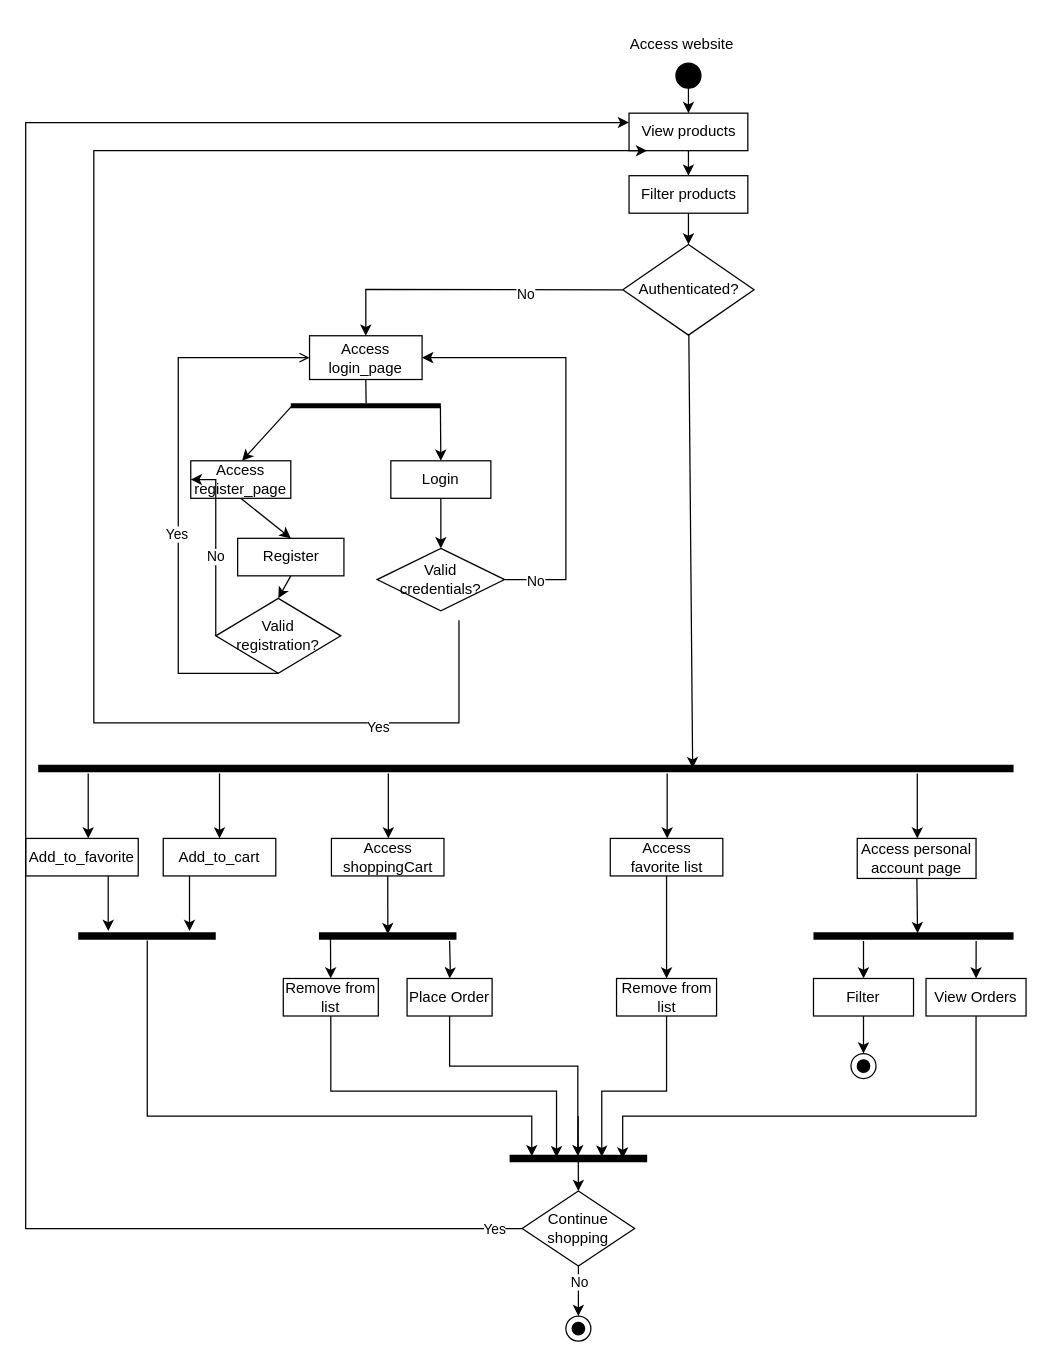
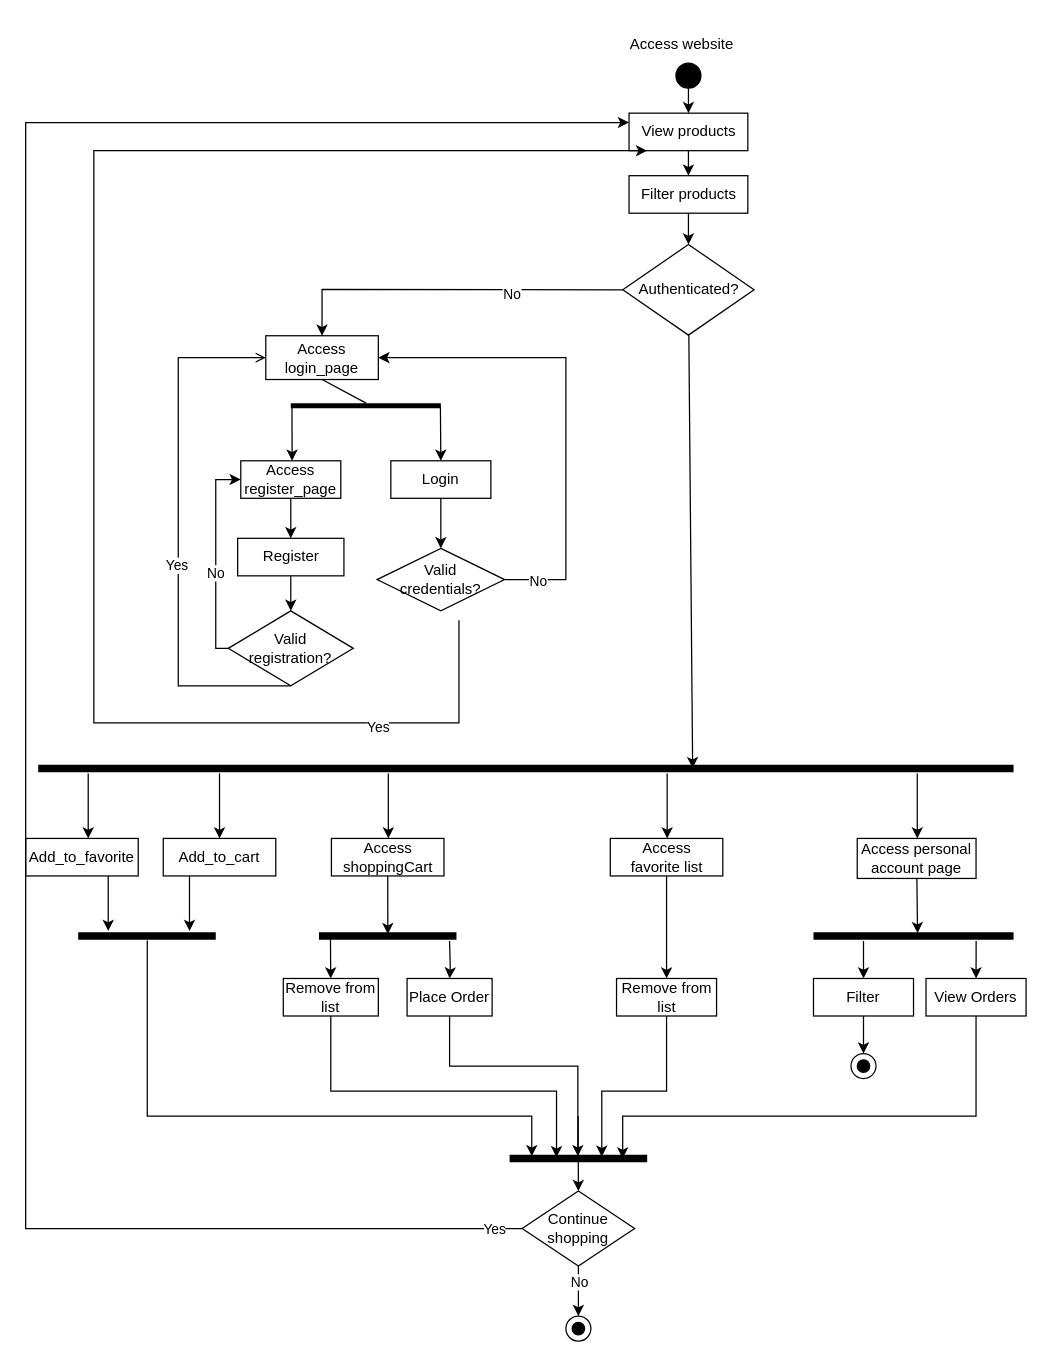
  <mxCell id="0" />
  <mxCell id="1" parent="0" />
  <mxCell id="2" value="" style="ellipse;whiteSpace=wrap;html=1;fillColor=#000000;" parent="1" vertex="1"><mxGeometry x="540" y="50" width="20" height="20" as="geometry" /></mxCell>
  <mxCell id="3" value="Access website" style="text;html=1;strokeColor=none;fillColor=none;align=center;verticalAlign=middle;whiteSpace=wrap;rounded=0;" parent="1" vertex="1"><mxGeometry x="490" width="110" height="30" as="geometry" y="20" /></mxCell>
  <mxCell id="4" value="" style="endArrow=classic;html=1;rounded=0;exitX=0.5;exitY=1;exitDx=0;exitDy=0;entryX=0.5;entryY=0;entryDx=0;entryDy=0;" parent="1" target="6" edge="1" source="2"><mxGeometry width="50" height="50" relative="1" as="geometry"><mxPoint x="550" y="70" as="sourcePoint" /><mxPoint x="550" y="100" as="targetPoint" /></mxGeometry></mxCell>
  <mxCell id="5" value="" style="edgeStyle=none;rounded=0;orthogonalLoop=1;jettySize=auto;html=1;" edge="1" parent="1" source="6" target="64"><mxGeometry relative="1" as="geometry" /></mxCell>
  <mxCell id="6" value="View products" style="rounded=0;whiteSpace=wrap;html=1;fillColor=#FFFFFF;" parent="1" vertex="1"><mxGeometry x="502.5" y="90" width="95" height="30" as="geometry" /></mxCell>
  <mxCell id="7" value="" style="line;strokeWidth=6;fillColor=none;align=left;verticalAlign=middle;spacingTop=-1;spacingLeft=3;spacingRight=3;rotatable=0;labelPosition=right;points=[];portConstraint=eastwest;strokeColor=#000000;" parent="1" vertex="1"><mxGeometry x="30" y="610" width="780" height="8" as="geometry" /></mxCell>
  <mxCell id="8" value="" style="edgeStyle=elbowEdgeStyle;rounded=0;orthogonalLoop=1;jettySize=auto;html=1;" edge="1" parent="1" source="7" target="10"><mxGeometry relative="1" as="geometry" /></mxCell>
  <mxCell id="9" value="" style="edgeStyle=orthogonalEdgeStyle;rounded=0;orthogonalLoop=1;jettySize=auto;html=1;" edge="1" parent="1" source="10" target="55"><mxGeometry relative="1" as="geometry" /></mxCell>
  <mxCell id="10" value="Access&lt;br&gt;favorite list" style="rounded=0;whiteSpace=wrap;html=1;fillColor=#FFFFFF;" parent="1" vertex="1"><mxGeometry x="487.5" y="670" width="90" height="30" as="geometry" /></mxCell>
  <mxCell id="11" style="edgeStyle=none;rounded=0;orthogonalLoop=1;jettySize=auto;html=1;entryX=0.501;entryY=0.321;entryDx=0;entryDy=0;entryPerimeter=0;" edge="1" parent="1" source="13" target="51"><mxGeometry relative="1" as="geometry" /></mxCell>
  <mxCell id="12" value="" style="edgeStyle=elbowEdgeStyle;rounded=0;orthogonalLoop=1;jettySize=auto;html=1;" edge="1" parent="1" source="7" target="13"><mxGeometry relative="1" as="geometry" /></mxCell>
  <mxCell id="13" value="Access&lt;br&gt;shoppingCart" style="rounded=0;whiteSpace=wrap;html=1;fillColor=#FFFFFF;" parent="1" vertex="1"><mxGeometry x="264.5" y="670" width="90" height="30" as="geometry" /></mxCell>
  <mxCell id="14" value="" style="edgeStyle=elbowEdgeStyle;rounded=0;orthogonalLoop=1;jettySize=auto;html=1;" edge="1" parent="1" source="7" target="16"><mxGeometry relative="1" as="geometry" /></mxCell>
  <mxCell id="15" value="" style="edgeStyle=elbowEdgeStyle;rounded=0;orthogonalLoop=1;jettySize=auto;html=1;" edge="1" parent="1" source="16" target="68"><mxGeometry relative="1" as="geometry" /></mxCell>
  <mxCell id="16" value="Add_to_favorite" style="rounded=0;whiteSpace=wrap;html=1;fillColor=#FFFFFF;" parent="1" vertex="1"><mxGeometry x="20" y="670" width="90" height="30" as="geometry" /></mxCell>
  <mxCell id="17" value="" style="edgeStyle=elbowEdgeStyle;rounded=0;orthogonalLoop=1;jettySize=auto;html=1;" edge="1" parent="1" source="7" target="19"><mxGeometry relative="1" as="geometry" /></mxCell>
  <mxCell id="18" value="" style="edgeStyle=elbowEdgeStyle;rounded=0;orthogonalLoop=1;jettySize=auto;html=1;" edge="1" parent="1" source="19" target="68"><mxGeometry relative="1" as="geometry" /></mxCell>
  <mxCell id="19" value="Add_to_cart" style="rounded=0;whiteSpace=wrap;html=1;fillColor=#FFFFFF;" parent="1" vertex="1"><mxGeometry x="130" y="670" width="90" height="30" as="geometry" /></mxCell>
  <mxCell id="20" style="edgeStyle=none;rounded=0;orthogonalLoop=1;jettySize=auto;html=1;entryX=0.52;entryY=0.226;entryDx=0;entryDy=0;entryPerimeter=0;" edge="1" parent="1" source="22" target="56"><mxGeometry relative="1" as="geometry" /></mxCell>
  <mxCell id="21" value="" style="edgeStyle=elbowEdgeStyle;rounded=0;orthogonalLoop=1;jettySize=auto;html=1;" edge="1" parent="1" source="7" target="22"><mxGeometry relative="1" as="geometry" /></mxCell>
  <mxCell id="22" value="Access personal account page" style="rounded=0;whiteSpace=wrap;html=1;fillColor=#FFFFFF;" parent="1" vertex="1"><mxGeometry x="685" y="670" width="95" height="32" as="geometry" /></mxCell>
- <mxCell id="23" value="Access&lt;br&gt;login_page" style="rounded=0;whiteSpace=wrap;html=1;fillColor=#FFFFFF;" parent="1" vertex="1"><mxGeometry x="247" y="268" width="90" height="35" as="geometry" /></mxCell>
+ <mxCell id="23" value="Access&lt;br&gt;login_page" style="rounded=0;whiteSpace=wrap;html=1;fillColor=#FFFFFF;" parent="1" vertex="1"><mxGeometry x="212" y="268" width="90" height="35" as="geometry" /></mxCell>
  <mxCell id="24" value="" style="endArrow=none;html=1;rounded=0;elbow=vertical;entryX=0.5;entryY=1;entryDx=0;entryDy=0;exitX=0.502;exitY=0.24;exitDx=0;exitDy=0;exitPerimeter=0;" parent="1" source="25" target="23" edge="1"><mxGeometry width="50" height="50" relative="1" as="geometry"><mxPoint x="292" y="338" as="sourcePoint" /><mxPoint x="302" y="348" as="targetPoint" /></mxGeometry></mxCell>
  <mxCell id="25" value="" style="line;strokeWidth=4;fillColor=none;align=left;verticalAlign=middle;spacingTop=-1;spacingLeft=3;spacingRight=3;rotatable=0;labelPosition=right;points=[];portConstraint=eastwest;strokeColor=#000000;" parent="1" vertex="1"><mxGeometry x="232" y="320" width="120" height="8" as="geometry" /></mxCell>
  <mxCell id="26" value="" style="endArrow=classic;html=1;rounded=0;elbow=vertical;exitX=0.997;exitY=0.53;exitDx=0;exitDy=0;exitPerimeter=0;entryX=0.5;entryY=0;entryDx=0;entryDy=0;" parent="1" source="25" target="28" edge="1"><mxGeometry width="50" height="50" relative="1" as="geometry"><mxPoint x="246" y="362" as="sourcePoint" /><mxPoint x="252" y="368" as="targetPoint" /></mxGeometry></mxCell>
  <mxCell id="27" value="" style="endArrow=classic;html=1;rounded=0;elbow=vertical;exitX=0.008;exitY=0.506;exitDx=0;exitDy=0;exitPerimeter=0;entryX=0.513;entryY=0.001;entryDx=0;entryDy=0;entryPerimeter=0;" parent="1" source="25" target="29" edge="1"><mxGeometry width="50" height="50" relative="1" as="geometry"><mxPoint x="342" y="368" as="sourcePoint" /><mxPoint x="332" y="368" as="targetPoint" /></mxGeometry></mxCell>
  <mxCell id="28" value="Login" style="rounded=0;whiteSpace=wrap;html=1;strokeColor=#000000;fillColor=#FFFFFF;" parent="1" vertex="1"><mxGeometry x="312" y="368" width="80" height="30" as="geometry" /></mxCell>
- <mxCell id="29" value="Access&lt;br&gt;register_page" style="rounded=0;whiteSpace=wrap;html=1;strokeColor=#000000;fillColor=#FFFFFF;" parent="1" vertex="1"><mxGeometry x="152" y="368" width="80" height="30" as="geometry" /></mxCell>
+ <mxCell id="29" value="Access&lt;br&gt;register_page" style="rounded=0;whiteSpace=wrap;html=1;strokeColor=#000000;fillColor=#FFFFFF;" parent="1" vertex="1"><mxGeometry x="192" y="368" width="80" height="30" as="geometry" /></mxCell>
  <mxCell id="30" value="" style="edgeStyle=orthogonalEdgeStyle;rounded=0;orthogonalLoop=1;jettySize=auto;html=1;exitX=0.5;exitY=1;exitDx=0;exitDy=0;entryX=0;entryY=0.75;entryDx=0;entryDy=0;" edge="1" parent="1"><mxGeometry relative="1" as="geometry"><mxPoint x="366.5" y="495.5" as="sourcePoint" /><mxPoint x="517" y="120" as="targetPoint" /><Array as="points"><mxPoint x="366.5" y="577.5" /><mxPoint x="74.5" y="577.5" /><mxPoint x="74.5" y="120.5" /></Array></mxGeometry></mxCell>
  <mxCell id="31" value="Yes" style="edgeLabel;html=1;align=center;verticalAlign=middle;resizable=0;points=[];" vertex="1" connectable="0" parent="30"><mxGeometry x="0.416" y="-1" relative="1" as="geometry"><mxPoint x="156" y="459" as="offset" /></mxGeometry></mxCell>
  <mxCell id="32" value="Valid&lt;br&gt;credentials?" style="rhombus;whiteSpace=wrap;html=1;strokeColor=#000000;fillColor=#FFFFFF;" parent="1" vertex="1"><mxGeometry x="301" y="438" width="102" height="50" as="geometry" /></mxCell>
  <mxCell id="33" value="" style="endArrow=classic;html=1;rounded=0;elbow=vertical;exitX=0.5;exitY=1;exitDx=0;exitDy=0;entryX=0.5;entryY=0;entryDx=0;entryDy=0;" parent="1" source="28" target="32" edge="1"><mxGeometry width="50" height="50" relative="1" as="geometry"><mxPoint x="82" y="438" as="sourcePoint" /><mxPoint x="132" y="388" as="targetPoint" /></mxGeometry></mxCell>
  <mxCell id="34" value="" style="endArrow=classic;html=1;rounded=0;exitX=1;exitY=0.5;exitDx=0;exitDy=0;entryX=1;entryY=0.5;entryDx=0;entryDy=0;edgeStyle=elbowEdgeStyle;" parent="1" source="32" target="23" edge="1"><mxGeometry width="50" height="50" relative="1" as="geometry"><mxPoint x="422" y="468" as="sourcePoint" /><mxPoint x="402" y="288" as="targetPoint" /><Array as="points"><mxPoint x="452" y="368" /></Array></mxGeometry></mxCell>
  <mxCell id="35" value="No" style="edgeLabel;html=1;align=center;verticalAlign=middle;resizable=0;points=[];" parent="34" vertex="1" connectable="0"><mxGeometry x="-0.86" y="-1" relative="1" as="geometry"><mxPoint as="offset" /></mxGeometry></mxCell>
- <mxCell id="36" value="Valid&lt;br&gt;registration?" style="rhombus;whiteSpace=wrap;html=1;strokeColor=#000000;fillColor=#FFFFFF;" parent="1" vertex="1"><mxGeometry x="172" y="478" width="100" height="60" as="geometry" /></mxCell>
+ <mxCell id="36" value="Valid&lt;br&gt;registration?" style="rhombus;whiteSpace=wrap;html=1;strokeColor=#000000;fillColor=#FFFFFF;" parent="1" vertex="1"><mxGeometry x="182" y="488" width="100" height="60" as="geometry" /></mxCell>
  <mxCell id="37" value="" style="endArrow=open;html=1;rounded=0;exitX=0.5;exitY=1;exitDx=0;exitDy=0;entryX=0;entryY=0.5;entryDx=0;entryDy=0;edgeStyle=elbowEdgeStyle;" parent="1" source="36" target="23" edge="1"><mxGeometry width="50" height="50" relative="1" as="geometry"><mxPoint x="212" y="568" as="sourcePoint" /><mxPoint x="232" y="538" as="targetPoint" /><Array as="points"><mxPoint x="142" y="388" /></Array></mxGeometry></mxCell>
  <mxCell id="38" value="Yes" style="edgeLabel;html=1;align=center;verticalAlign=middle;resizable=0;points=[];" parent="37" vertex="1" connectable="0"><mxGeometry x="-0.393" y="2" relative="1" as="geometry"><mxPoint y="-59" as="offset" /></mxGeometry></mxCell>
  <mxCell id="39" value="" style="endArrow=classic;html=1;rounded=0;exitX=0;exitY=0.5;exitDx=0;exitDy=0;entryX=0;entryY=0.5;entryDx=0;entryDy=0;edgeStyle=elbowEdgeStyle;" parent="1" source="36" target="29" edge="1"><mxGeometry width="50" height="50" relative="1" as="geometry"><mxPoint x="122" y="498" as="sourcePoint" /><mxPoint x="172" y="448" as="targetPoint" /><Array as="points"><mxPoint x="172" y="428" /></Array></mxGeometry></mxCell>
  <mxCell id="40" value="No" style="edgeLabel;html=1;align=center;verticalAlign=middle;resizable=0;points=[];" parent="39" vertex="1" connectable="0"><mxGeometry x="-0.305" y="1" relative="1" as="geometry"><mxPoint y="-14" as="offset" /></mxGeometry></mxCell>
  <mxCell id="41" value="" style="endArrow=classic;html=1;rounded=0;exitX=0.5;exitY=1;exitDx=0;exitDy=0;entryX=0.5;entryY=0;entryDx=0;entryDy=0;" parent="1" source="29" target="42" edge="1"><mxGeometry width="50" height="50" relative="1" as="geometry"><mxPoint x="272" y="458" as="sourcePoint" /><mxPoint x="232" y="438" as="targetPoint" /></mxGeometry></mxCell>
  <mxCell id="42" value="Register" style="rounded=0;whiteSpace=wrap;html=1;strokeColor=#000000;fillColor=#FFFFFF;" parent="1" vertex="1"><mxGeometry x="189.5" y="430" width="85" height="30" as="geometry" /></mxCell>
  <mxCell id="43" value="" style="endArrow=classic;html=1;rounded=0;elbow=vertical;exitX=0.5;exitY=1;exitDx=0;exitDy=0;entryX=0.5;entryY=0;entryDx=0;entryDy=0;" parent="1" source="42" target="36" edge="1"><mxGeometry width="50" height="50" relative="1" as="geometry"><mxPoint x="312" y="678" as="sourcePoint" /><mxPoint x="362" y="628" as="targetPoint" /></mxGeometry></mxCell>
  <mxCell id="44" style="edgeStyle=none;rounded=0;orthogonalLoop=1;jettySize=auto;html=1;entryX=0.671;entryY=0.475;entryDx=0;entryDy=0;entryPerimeter=0;" edge="1" parent="1" source="45" target="7"><mxGeometry relative="1" as="geometry" /></mxCell>
  <mxCell id="45" value="Authenticated?" style="rhombus;whiteSpace=wrap;html=1;" parent="1" vertex="1"><mxGeometry x="497.5" y="195" width="105" height="72.5" as="geometry" /></mxCell>
  <mxCell id="46" value="" style="endArrow=classic;html=1;rounded=0;exitX=0;exitY=0.5;exitDx=0;exitDy=0;entryX=0.5;entryY=0;entryDx=0;entryDy=0;edgeStyle=elbowEdgeStyle;elbow=vertical;" parent="1" source="45" target="23" edge="1"><mxGeometry width="50" height="50" relative="1" as="geometry"><mxPoint x="210" y="250" as="sourcePoint" /><mxPoint x="260" y="200" as="targetPoint" /><Array as="points"><mxPoint x="390" y="231" /></Array></mxGeometry></mxCell>
  <mxCell id="47" value="No" style="edgeLabel;html=1;align=center;verticalAlign=middle;resizable=0;points=[];" parent="46" vertex="1" connectable="0"><mxGeometry x="-0.361" y="3" relative="1" as="geometry"><mxPoint as="offset" /></mxGeometry></mxCell>
  <mxCell id="48" value="" style="rounded=0;orthogonalLoop=1;jettySize=auto;html=1;exitX=0.084;exitY=0.702;exitDx=0;exitDy=0;exitPerimeter=0;" edge="1" parent="1" source="51" target="50"><mxGeometry relative="1" as="geometry" /></mxCell>
  <mxCell id="49" value="" style="edgeStyle=elbowEdgeStyle;rounded=0;orthogonalLoop=1;jettySize=auto;html=1;entryX=0.341;entryY=0.37;entryDx=0;entryDy=0;exitX=0.5;exitY=1;exitDx=0;exitDy=0;entryPerimeter=0;elbow=vertical;" edge="1" parent="1" source="50" target="75"><mxGeometry relative="1" as="geometry"><Array as="points"><mxPoint x="370" y="872" /></Array></mxGeometry></mxCell>
  <mxCell id="50" value="Remove from list" style="rounded=0;whiteSpace=wrap;html=1;" vertex="1" parent="1"><mxGeometry x="226" y="782" width="76" height="30" as="geometry" /></mxCell>
  <mxCell id="51" value="" style="line;strokeWidth=6;fillColor=none;align=left;verticalAlign=middle;spacingTop=-1;spacingLeft=3;spacingRight=3;rotatable=0;labelPosition=right;points=[];portConstraint=eastwest;strokeColor=#000000;" vertex="1" parent="1"><mxGeometry x="254.5" y="744" width="110" height="8" as="geometry" /></mxCell>
  <mxCell id="52" value="" style="edgeStyle=orthogonalEdgeStyle;rounded=0;orthogonalLoop=1;jettySize=auto;html=1;" edge="1" parent="1" target="53"><mxGeometry relative="1" as="geometry"><mxPoint x="359" y="752" as="sourcePoint" /></mxGeometry></mxCell>
  <mxCell id="53" value="Place Order" style="rounded=0;whiteSpace=wrap;html=1;" vertex="1" parent="1"><mxGeometry x="325" y="782" width="68" height="30" as="geometry" /></mxCell>
  <mxCell id="54" style="edgeStyle=elbowEdgeStyle;rounded=0;orthogonalLoop=1;jettySize=auto;elbow=vertical;html=1;entryX=0.67;entryY=0.326;entryDx=0;entryDy=0;entryPerimeter=0;exitX=0.5;exitY=1;exitDx=0;exitDy=0;" edge="1" parent="1" source="55" target="75"><mxGeometry relative="1" as="geometry"><Array as="points"><mxPoint x="510" y="872" /></Array></mxGeometry></mxCell>
  <mxCell id="55" value="Remove from list" style="rounded=0;whiteSpace=wrap;html=1;" vertex="1" parent="1"><mxGeometry x="492.5" y="782" width="80" height="30" as="geometry" /></mxCell>
  <mxCell id="56" value="" style="line;strokeWidth=6;fillColor=none;align=left;verticalAlign=middle;spacingTop=-1;spacingLeft=3;spacingRight=3;rotatable=0;labelPosition=right;points=[];portConstraint=eastwest;strokeColor=#000000;" vertex="1" parent="1"><mxGeometry x="650" y="744" width="160" height="8" as="geometry" /></mxCell>
  <mxCell id="57" style="edgeStyle=none;rounded=0;orthogonalLoop=1;jettySize=auto;html=1;exitX=0.25;exitY=1;exitDx=0;exitDy=0;exitPerimeter=0;" edge="1" parent="1" source="56" target="59"><mxGeometry relative="1" as="geometry" /></mxCell>
  <mxCell id="58" value="" style="edgeStyle=none;rounded=0;orthogonalLoop=1;jettySize=auto;html=1;entryX=0.5;entryY=0;entryDx=0;entryDy=0;" edge="1" parent="1" source="59" target="65"><mxGeometry relative="1" as="geometry"><mxPoint x="691.7" y="864.288" as="targetPoint" /></mxGeometry></mxCell>
  <mxCell id="59" value="Filter" style="rounded=0;whiteSpace=wrap;html=1;" vertex="1" parent="1"><mxGeometry x="650" y="782" width="80" height="30" as="geometry" /></mxCell>
  <mxCell id="60" style="edgeStyle=none;rounded=0;orthogonalLoop=1;jettySize=auto;html=1;exitX=0.813;exitY=1;exitDx=0;exitDy=0;exitPerimeter=0;" edge="1" parent="1" source="56" target="62"><mxGeometry relative="1" as="geometry" /></mxCell>
  <mxCell id="61" value="" style="edgeStyle=elbowEdgeStyle;rounded=0;orthogonalLoop=1;jettySize=auto;html=1;entryX=0.822;entryY=0.5;entryDx=0;entryDy=0;exitX=0.5;exitY=1;exitDx=0;exitDy=0;entryPerimeter=0;elbow=vertical;" edge="1" parent="1" source="62" target="75"><mxGeometry relative="1" as="geometry"><mxPoint x="781.3" y="864.664" as="targetPoint" /><Array as="points"><mxPoint x="640" y="892" /></Array></mxGeometry></mxCell>
  <mxCell id="62" value="View Orders" style="rounded=0;whiteSpace=wrap;html=1;" vertex="1" parent="1"><mxGeometry x="740" y="782" width="80" height="30" as="geometry" /></mxCell>
  <mxCell id="63" value="" style="edgeStyle=none;rounded=0;orthogonalLoop=1;jettySize=auto;html=1;" edge="1" parent="1" source="64" target="45"><mxGeometry relative="1" as="geometry" /></mxCell>
  <mxCell id="64" value="Filter products" style="rounded=0;whiteSpace=wrap;html=1;fillColor=#FFFFFF;" vertex="1" parent="1"><mxGeometry x="502.5" y="140" width="95" height="30" as="geometry" /></mxCell>
  <mxCell id="65" value="" style="ellipse;whiteSpace=wrap;html=1;" vertex="1" parent="1"><mxGeometry x="680" y="842" width="20" height="20" as="geometry" /></mxCell>
  <mxCell id="66" value="" style="ellipse;whiteSpace=wrap;html=1;fillColor=#000000;" vertex="1" parent="1"><mxGeometry x="685" y="847" width="10" height="10" as="geometry" /></mxCell>
  <mxCell id="67" style="edgeStyle=elbowEdgeStyle;rounded=0;orthogonalLoop=1;jettySize=auto;html=1;exitX=0.502;exitY=0.956;exitDx=0;exitDy=0;exitPerimeter=0;entryX=0.161;entryY=0.265;entryDx=0;entryDy=0;entryPerimeter=0;elbow=vertical;" edge="1" parent="1" source="68" target="75"><mxGeometry relative="1" as="geometry"><mxPoint y="382" as="targetPoint" x="0" /><Array as="points"><mxPoint x="340" y="892" /><mxPoint x="270" y="852" /></Array></mxGeometry></mxCell>
  <mxCell id="68" value="" style="line;strokeWidth=6;fillColor=none;align=left;verticalAlign=middle;spacingTop=-1;spacingLeft=3;spacingRight=3;rotatable=0;labelPosition=right;points=[];portConstraint=eastwest;strokeColor=#000000;" vertex="1" parent="1"><mxGeometry x="62" y="744" width="110" height="8" as="geometry" /></mxCell>
  <mxCell id="69" value="" style="edgeStyle=orthogonalEdgeStyle;rounded=0;orthogonalLoop=1;jettySize=auto;html=1;entryX=0.5;entryY=0;entryDx=0;entryDy=0;" edge="1" parent="1" source="72" target="73"><mxGeometry relative="1" as="geometry" /></mxCell>
  <mxCell id="70" value="No" style="edgeLabel;html=1;align=center;verticalAlign=middle;resizable=0;points=[];" vertex="1" connectable="0" parent="69"><mxGeometry x="-0.413" relative="1" as="geometry"><mxPoint as="offset" /></mxGeometry></mxCell>
  <mxCell id="71" style="edgeStyle=elbowEdgeStyle;rounded=0;orthogonalLoop=1;jettySize=auto;html=1;exitX=0.498;exitY=0.738;exitDx=0;exitDy=0;exitPerimeter=0;entryX=0.5;entryY=0;entryDx=0;entryDy=0;" edge="1" parent="1" source="75" target="72"><mxGeometry relative="1" as="geometry"><Array as="points"><mxPoint x="462" y="892" /></Array></mxGeometry></mxCell>
  <mxCell id="72" value="Continue shopping" style="rhombus;whiteSpace=wrap;html=1;" vertex="1" parent="1"><mxGeometry x="417" y="952" width="90" height="60" as="geometry" /></mxCell>
  <mxCell id="73" value="" style="ellipse;whiteSpace=wrap;html=1;" vertex="1" parent="1"><mxGeometry x="452" y="1052" width="20" height="20" as="geometry" /></mxCell>
  <mxCell id="74" value="" style="ellipse;whiteSpace=wrap;html=1;fillColor=#000000;" vertex="1" parent="1"><mxGeometry x="457" y="1057" width="10" height="10" as="geometry" /></mxCell>
  <mxCell id="75" value="" style="line;strokeWidth=6;fillColor=none;align=left;verticalAlign=middle;spacingTop=-1;spacingLeft=3;spacingRight=3;rotatable=0;labelPosition=right;points=[];portConstraint=eastwest;strokeColor=#000000;" vertex="1" parent="1"><mxGeometry x="407" y="922" width="110" height="8" as="geometry" /></mxCell>
  <mxCell id="76" value="" style="endArrow=classic;html=1;rounded=0;exitX=0.5;exitY=1;exitDx=0;exitDy=0;entryX=0.496;entryY=0.265;entryDx=0;entryDy=0;entryPerimeter=0;edgeStyle=elbowEdgeStyle;elbow=vertical;" edge="1" parent="1" source="53" target="75"><mxGeometry width="50" height="50" relative="1" as="geometry"><mxPoint x="430" y="802" as="sourcePoint" /><mxPoint x="480" y="752" as="targetPoint" /><Array as="points"><mxPoint x="390" y="852" /><mxPoint x="410" y="832" /></Array></mxGeometry></mxCell>
  <mxCell id="77" value="" style="endArrow=classic;html=1;rounded=0;exitX=0;exitY=0.5;exitDx=0;exitDy=0;entryX=0;entryY=0.25;entryDx=0;entryDy=0;edgeStyle=elbowEdgeStyle;" edge="1" parent="1" source="72" target="6"><mxGeometry width="50" height="50" relative="1" as="geometry"><mxPoint x="360" y="1020" as="sourcePoint" /><mxPoint x="410" y="970" as="targetPoint" /><Array as="points"><mxPoint x="20" y="550" /></Array></mxGeometry></mxCell>
  <mxCell id="78" value="Yes" style="edgeLabel;html=1;align=center;verticalAlign=middle;resizable=0;points=[];" vertex="1" connectable="0" parent="77"><mxGeometry x="-0.952" y="-1" relative="1" as="geometry"><mxPoint x="19" y="1" as="offset" /></mxGeometry></mxCell>
